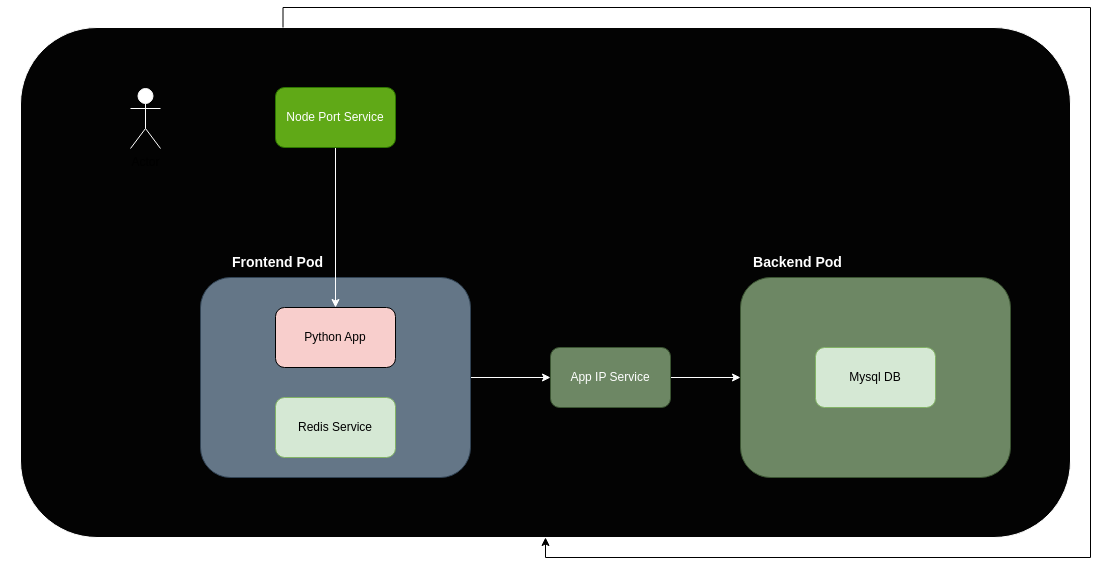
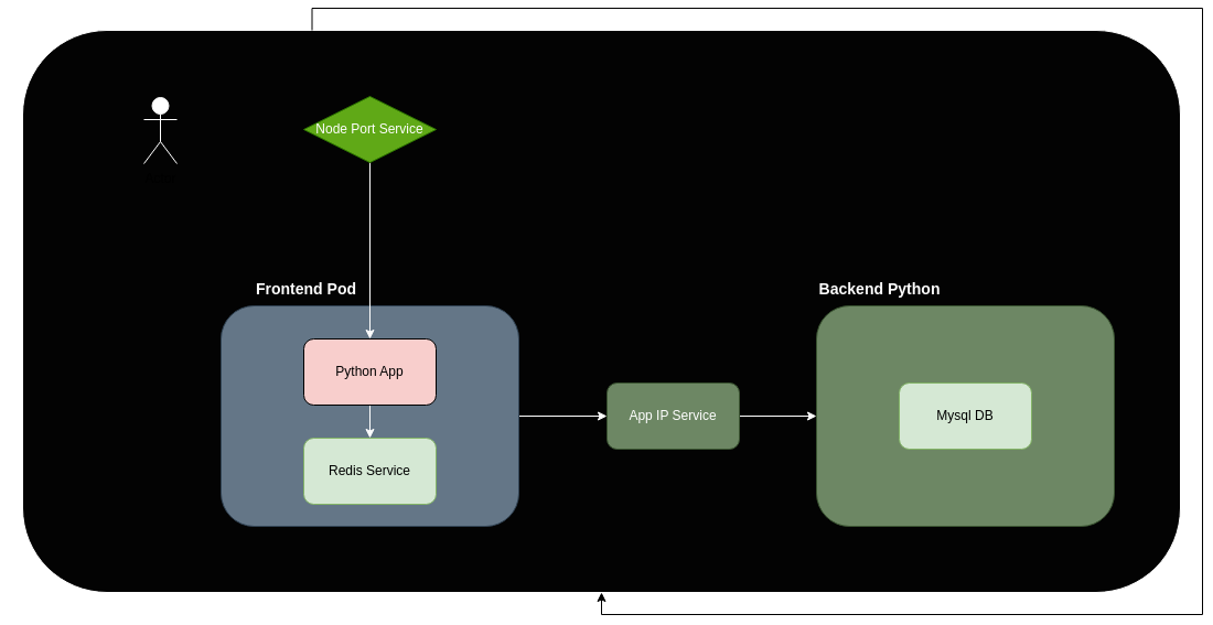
  <mxCell id="0" />
  <mxCell id="1" parent="0" />
  <mxCell id="2" value="" style="rounded=1;whiteSpace=wrap;html=1;fillColor=#030303;fontColor=#ffffff;strokeColor=#FFFFFF;" parent="1" vertex="1"><mxGeometry x="20" y="20" width="1050" height="510" as="geometry" /></mxCell>
  <mxCell id="3" value="" style="edgeStyle=orthogonalEdgeStyle;rounded=0;orthogonalLoop=1;jettySize=auto;html=1;strokeColor=#FFFFFF;" parent="1" source="4" target="11" edge="1"><mxGeometry relative="1" as="geometry" /></mxCell>
  <mxCell id="4" value="" style="rounded=1;whiteSpace=wrap;html=1;fillColor=#647687;strokeColor=#314354;fontColor=#ffffff;" parent="1" vertex="1"><mxGeometry x="200" y="270" width="270" height="200" as="geometry" /></mxCell>
+ <mxCell id="5" value="" style="edgeStyle=orthogonalEdgeStyle;rounded=0;orthogonalLoop=1;jettySize=auto;html=1;strokeColor=#FFFFFF;" edge="1" parent="1" source="6" target="7"><mxGeometry relative="1" as="geometry" /></mxCell>
  <mxCell id="6" value="Python App" style="rounded=1;whiteSpace=wrap;html=1;fillColor=#f8cecc;" parent="1" vertex="1"><mxGeometry x="275" y="300" width="120" height="60" as="geometry" /></mxCell>
  <mxCell id="7" value="Redis Service" style="rounded=1;whiteSpace=wrap;html=1;fillColor=#d5e8d4;strokeColor=#82b366;" parent="1" vertex="1"><mxGeometry x="275" y="390" width="120" height="60" as="geometry" /></mxCell>
  <mxCell id="8" value="" style="edgeStyle=orthogonalEdgeStyle;rounded=0;orthogonalLoop=1;jettySize=auto;html=1;strokeColor=#FFFFFF;" parent="1" source="9" target="6" edge="1"><mxGeometry relative="1" as="geometry" /></mxCell>
- <mxCell id="9" value="Node Port Service" style="rounded=1;whiteSpace=wrap;html=1;fillColor=#60a917;strokeColor=#2D7600;fontColor=#ffffff;" parent="1" vertex="1"><mxGeometry x="275" y="80" width="120" height="60" as="geometry" /></mxCell>
+ <mxCell id="9" value="Node Port Service" style="rhombus;whiteSpace=wrap;html=1;fillColor=#60a917;strokeColor=#2D7600;fontColor=#ffffff;" parent="1" vertex="1"><mxGeometry x="275" y="80" width="120" height="60" as="geometry" /></mxCell>
  <mxCell id="10" value="" style="edgeStyle=orthogonalEdgeStyle;rounded=0;orthogonalLoop=1;jettySize=auto;html=1;strokeColor=#FFFFFF;" parent="1" source="11" target="12" edge="1"><mxGeometry relative="1" as="geometry" /></mxCell>
  <mxCell id="11" value="App IP Service" style="rounded=1;whiteSpace=wrap;html=1;fillColor=#6d8764;strokeColor=#3A5431;fontColor=#ffffff;" parent="1" vertex="1"><mxGeometry x="550" y="340" width="120" height="60" as="geometry" /></mxCell>
  <mxCell id="12" value="" style="rounded=1;whiteSpace=wrap;html=1;fillColor=#6d8764;strokeColor=#3A5431;fontColor=#ffffff;" parent="1" vertex="1"><mxGeometry x="740" y="270" width="270" height="200" as="geometry" /></mxCell>
  <mxCell id="13" value="Mysql DB" style="rounded=1;whiteSpace=wrap;html=1;fillColor=#d5e8d4;strokeColor=#82b366;" parent="1" vertex="1"><mxGeometry x="815" y="340" width="120" height="60" as="geometry" /></mxCell>
  <mxCell id="14" value="Actor" style="shape=umlActor;verticalLabelPosition=bottom;verticalAlign=top;html=1;outlineConnect=0;strokeColor=#FFFFFF;" parent="1" vertex="1"><mxGeometry x="130" y="81" width="30" height="60" as="geometry" /></mxCell>
  <mxCell id="15" value="&lt;h3&gt;&lt;font color=&quot;#ffffff&quot;&gt;Frontend Pod&lt;/font&gt;&lt;/h3&gt;" style="text;html=1;strokeColor=none;fillColor=none;align=center;verticalAlign=middle;whiteSpace=wrap;rounded=0;" parent="1" vertex="1"><mxGeometry x="220" y="240" width="115" height="30" as="geometry" /></mxCell>
- <mxCell id="16" value="&lt;h3&gt;&lt;font color=&quot;#ffffff&quot;&gt;Backend Pod&lt;/font&gt;&lt;/h3&gt;" style="text;html=1;strokeColor=none;fillColor=none;align=center;verticalAlign=middle;whiteSpace=wrap;rounded=0;" parent="1" vertex="1"><mxGeometry x="740" y="240" width="115" height="30" as="geometry" /></mxCell>
+ <mxCell id="16" value="&lt;h3&gt;&lt;font color=&quot;#ffffff&quot;&gt;Backend Python&lt;/font&gt;&lt;/h3&gt;" style="text;html=1;strokeColor=none;fillColor=none;align=center;verticalAlign=middle;whiteSpace=wrap;rounded=0;" parent="1" vertex="1"><mxGeometry x="740" y="240" width="115" height="30" as="geometry" /></mxCell>
  <mxCell id="17" style="edgeStyle=orthogonalEdgeStyle;rounded=0;orthogonalLoop=1;jettySize=auto;html=1;exitX=0.25;exitY=0;exitDx=0;exitDy=0;" edge="1" parent="1" source="2" target="2"><mxGeometry relative="1" as="geometry" /></mxCell>
